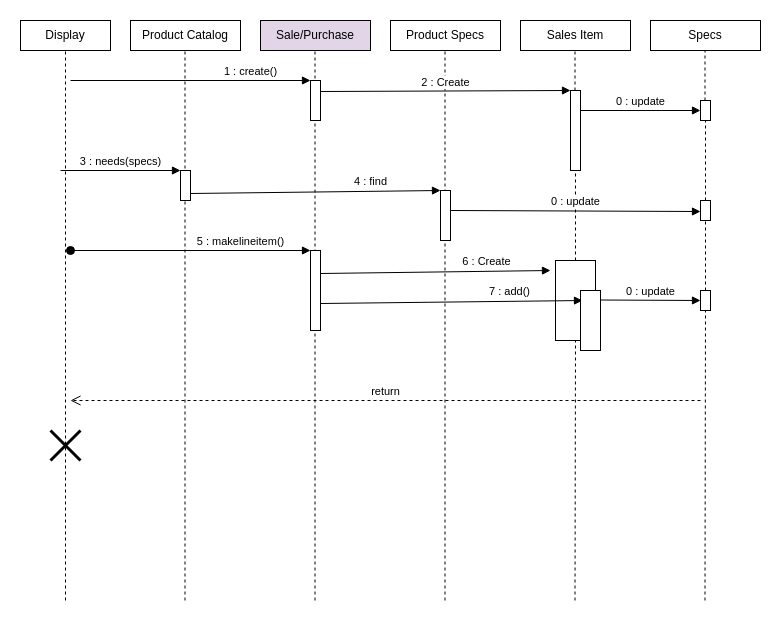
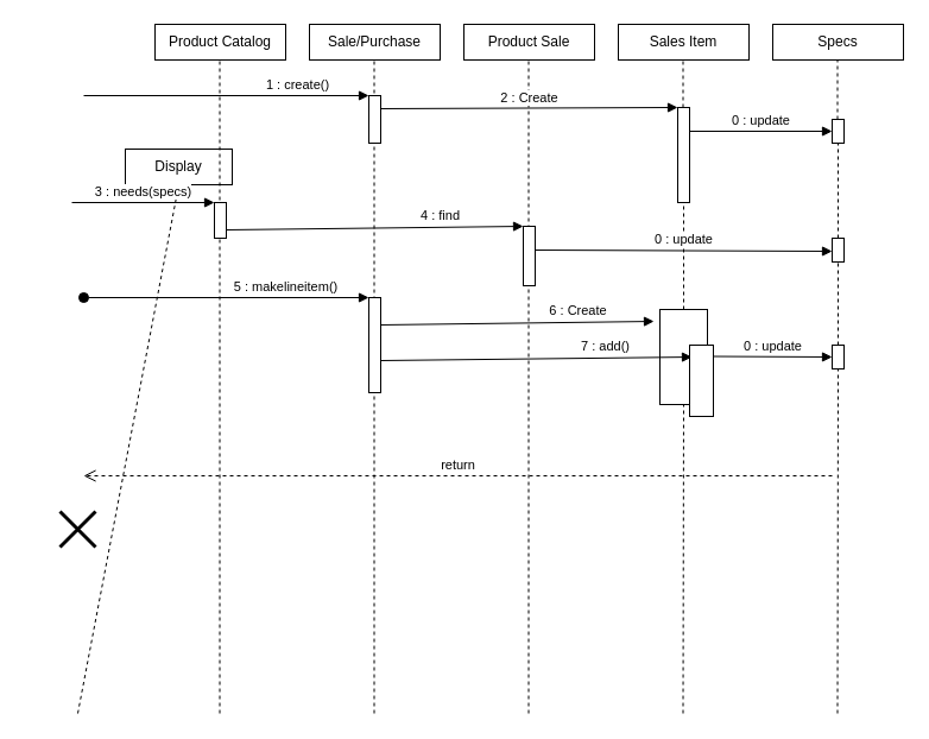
  <mxCell id="0" />
  <mxCell id="1" parent="0" />
- <mxCell id="2" value="Display" style="rounded=0;whiteSpace=wrap;html=1;" vertex="1" parent="1"><mxGeometry x="20" y="20" width="90" height="30" as="geometry" /></mxCell>
+ <mxCell id="2" value="Display" style="rounded=0;whiteSpace=wrap;html=1;" vertex="1" parent="1"><mxGeometry x="105" y="125" width="90" height="30" as="geometry" /></mxCell>
  <mxCell id="3" value="Product Catalog" style="rounded=0;whiteSpace=wrap;html=1;" vertex="1" parent="1"><mxGeometry x="130" y="20" width="110" height="30" as="geometry" /></mxCell>
- <mxCell id="4" value="Sale/Purchase" style="rounded=0;whiteSpace=wrap;html=1;fillColor=#e1d5e7;" vertex="1" parent="1"><mxGeometry x="260" y="20" width="110" height="30" as="geometry" /></mxCell>
- <mxCell id="5" value="Product Specs" style="rounded=0;whiteSpace=wrap;html=1;" vertex="1" parent="1"><mxGeometry x="390" y="20" width="110" height="30" as="geometry" /></mxCell>
+ <mxCell id="4" value="Sale/Purchase" style="rounded=0;whiteSpace=wrap;html=1;" vertex="1" parent="1"><mxGeometry x="260" y="20" width="110" height="30" as="geometry" /></mxCell>
+ <mxCell id="5" value="Product Sale" style="rounded=0;whiteSpace=wrap;html=1;" vertex="1" parent="1"><mxGeometry x="390" y="20" width="110" height="30" as="geometry" /></mxCell>
  <mxCell id="6" value="Sales Item" style="rounded=0;whiteSpace=wrap;html=1;" vertex="1" parent="1"><mxGeometry x="520" y="20" width="110" height="30" as="geometry" /></mxCell>
  <mxCell id="7" value="" style="endArrow=none;dashed=1;html=1;entryX=0.5;entryY=1;entryDx=0;entryDy=0;" edge="1" parent="1" target="2"><mxGeometry width="50" height="50" relative="1" as="geometry"><mxPoint x="65" y="600" as="sourcePoint" /><mxPoint x="80" y="110" as="targetPoint" /></mxGeometry></mxCell>
  <mxCell id="8" value="" style="endArrow=none;dashed=1;html=1;entryX=0.5;entryY=1;entryDx=0;entryDy=0;" edge="1" parent="1"><mxGeometry width="50" height="50" relative="1" as="geometry"><mxPoint x="184.5" y="600" as="sourcePoint" /><mxPoint x="184.5" y="50" as="targetPoint" /></mxGeometry></mxCell>
  <mxCell id="9" value="" style="endArrow=none;dashed=1;html=1;entryX=0.5;entryY=1;entryDx=0;entryDy=0;" edge="1" parent="1"><mxGeometry width="50" height="50" relative="1" as="geometry"><mxPoint x="314.5" y="600" as="sourcePoint" /><mxPoint x="314.5" y="50" as="targetPoint" /></mxGeometry></mxCell>
  <mxCell id="10" value="" style="endArrow=none;dashed=1;html=1;entryX=0.5;entryY=1;entryDx=0;entryDy=0;" edge="1" parent="1"><mxGeometry width="50" height="50" relative="1" as="geometry"><mxPoint x="444.5" y="600" as="sourcePoint" /><mxPoint x="444.5" y="50" as="targetPoint" /></mxGeometry></mxCell>
  <mxCell id="11" value="" style="endArrow=none;dashed=1;html=1;entryX=0.5;entryY=1;entryDx=0;entryDy=0;" edge="1" parent="1" source="24"><mxGeometry width="50" height="50" relative="1" as="geometry"><mxPoint x="574.5" y="600" as="sourcePoint" /><mxPoint x="574.5" y="50" as="targetPoint" /></mxGeometry></mxCell>
  <mxCell id="12" value="Specs" style="rounded=0;whiteSpace=wrap;html=1;" vertex="1" parent="1"><mxGeometry x="650" y="20" width="110" height="30" as="geometry" /></mxCell>
  <mxCell id="13" value="" style="endArrow=none;dashed=1;html=1;entryX=0.5;entryY=1;entryDx=0;entryDy=0;" edge="1" parent="1" source="34"><mxGeometry width="50" height="50" relative="1" as="geometry"><mxPoint x="704.5" y="600" as="sourcePoint" /><mxPoint x="704.5" y="50" as="targetPoint" /></mxGeometry></mxCell>
  <mxCell id="14" value="" style="html=1;points=[];perimeter=orthogonalPerimeter;" vertex="1" parent="1"><mxGeometry x="310" y="80" width="10" height="40" as="geometry" /></mxCell>
  <mxCell id="15" value="1 : create()" style="html=1;verticalAlign=bottom;endArrow=block;entryX=0;entryY=0;" edge="1" target="14" parent="1"><mxGeometry x="0.5" relative="1" as="geometry"><mxPoint y="80" as="sourcePoint" x="70" /><mxPoint as="offset" /></mxGeometry></mxCell>
  <mxCell id="16" value="2 : Create" style="html=1;verticalAlign=bottom;endArrow=block;entryX=0;entryY=0;exitX=1;exitY=0.275;exitDx=0;exitDy=0;exitPerimeter=0;" edge="1" target="24" parent="1" source="14"><mxGeometry relative="1" as="geometry"><mxPoint x="630" y="90" as="sourcePoint" /></mxGeometry></mxCell>
  <mxCell id="17" value="" style="html=1;points=[];perimeter=orthogonalPerimeter;" vertex="1" parent="1"><mxGeometry x="180" y="170" width="10" height="30" as="geometry" /></mxCell>
  <mxCell id="18" value="3 : needs(specs)" style="html=1;verticalAlign=bottom;startArrow=none;endArrow=block;startSize=8;startFill=0;" edge="1" target="17" parent="1"><mxGeometry relative="1" as="geometry"><mxPoint x="60" y="170" as="sourcePoint" /></mxGeometry></mxCell>
  <mxCell id="19" value="" style="html=1;points=[];perimeter=orthogonalPerimeter;" vertex="1" parent="1"><mxGeometry x="440" y="190" width="10" height="50" as="geometry" /></mxCell>
  <mxCell id="20" value="4 : find" style="html=1;verticalAlign=bottom;endArrow=block;entryX=0;entryY=0;exitX=1;exitY=0.767;exitDx=0;exitDy=0;exitPerimeter=0;" edge="1" target="19" parent="1" source="17"><mxGeometry x="0.44" y="1" relative="1" as="geometry"><mxPoint x="370" y="190" as="sourcePoint" /><mxPoint as="offset" /></mxGeometry></mxCell>
  <mxCell id="21" value="" style="html=1;points=[];perimeter=orthogonalPerimeter;" vertex="1" parent="1"><mxGeometry x="310" y="250" width="10" height="80" as="geometry" /></mxCell>
  <mxCell id="22" value="5 : makelineitem()" style="html=1;verticalAlign=bottom;startArrow=oval;endArrow=block;startSize=8;" edge="1" target="21" parent="1"><mxGeometry x="0.417" relative="1" as="geometry"><mxPoint y="250" as="sourcePoint" x="70" /><mxPoint as="offset" /></mxGeometry></mxCell>
  <mxCell id="23" value="6 : Create" style="html=1;verticalAlign=bottom;endArrow=block;exitX=1;exitY=0.767;exitDx=0;exitDy=0;exitPerimeter=0;" edge="1" parent="1"><mxGeometry x="0.44" y="1" relative="1" as="geometry"><mxPoint x="320" y="273.01" as="sourcePoint" /><mxPoint x="550" y="270" as="targetPoint" /><mxPoint as="offset" /></mxGeometry></mxCell>
  <mxCell id="24" value="" style="html=1;points=[];perimeter=orthogonalPerimeter;" vertex="1" parent="1"><mxGeometry x="570" y="90" width="10" height="80" as="geometry" /></mxCell>
  <mxCell id="25" value="" style="endArrow=none;dashed=1;html=1;entryX=0.5;entryY=1;entryDx=0;entryDy=0;" edge="1" parent="1" source="26" target="24"><mxGeometry width="50" height="50" relative="1" as="geometry"><mxPoint x="574.5" y="600" as="sourcePoint" /><mxPoint x="574.5" y="50" as="targetPoint" /></mxGeometry></mxCell>
  <mxCell id="26" value="" style="html=1;points=[];perimeter=orthogonalPerimeter;" vertex="1" parent="1"><mxGeometry x="555" y="260" width="40" height="80" as="geometry" /></mxCell>
  <mxCell id="27" value="" style="endArrow=none;dashed=1;html=1;entryX=0.5;entryY=1;entryDx=0;entryDy=0;" edge="1" parent="1" target="26"><mxGeometry width="50" height="50" relative="1" as="geometry"><mxPoint x="574.5" y="600" as="sourcePoint" /><mxPoint x="575" y="170" as="targetPoint" /></mxGeometry></mxCell>
  <mxCell id="28" value="7 : add()" style="html=1;verticalAlign=bottom;endArrow=block;exitX=1;exitY=0.767;exitDx=0;exitDy=0;exitPerimeter=0;entryX=0.1;entryY=0.167;entryDx=0;entryDy=0;entryPerimeter=0;" edge="1" parent="1" target="29"><mxGeometry x="0.44" y="1" relative="1" as="geometry"><mxPoint x="320" y="303.01" as="sourcePoint" /><mxPoint x="550" y="300" as="targetPoint" /><mxPoint as="offset" /></mxGeometry></mxCell>
  <mxCell id="29" value="" style="html=1;points=[];perimeter=orthogonalPerimeter;" vertex="1" parent="1"><mxGeometry x="580" y="290" width="20" height="60" as="geometry" /></mxCell>
  <mxCell id="30" value="0 : update" style="html=1;verticalAlign=bottom;startArrow=none;endArrow=block;startSize=8;startFill=0;" edge="1" parent="1"><mxGeometry relative="1" as="geometry"><mxPoint x="580" y="110" as="sourcePoint" /><mxPoint x="700" y="110" as="targetPoint" /></mxGeometry></mxCell>
  <mxCell id="31" value="0 : update" style="html=1;verticalAlign=bottom;startArrow=none;endArrow=block;startSize=8;startFill=0;" edge="1" parent="1"><mxGeometry relative="1" as="geometry"><mxPoint x="600" y="299.5" as="sourcePoint" /><mxPoint x="700" y="300" as="targetPoint" /></mxGeometry></mxCell>
  <mxCell id="32" value="0 : update" style="html=1;verticalAlign=bottom;startArrow=none;endArrow=block;startSize=8;startFill=0;" edge="1" parent="1"><mxGeometry relative="1" as="geometry"><mxPoint x="450" y="210" as="sourcePoint" /><mxPoint x="700" y="211" as="targetPoint" /></mxGeometry></mxCell>
  <mxCell id="33" value="" style="shape=umlDestroy;whiteSpace=wrap;html=1;strokeWidth=3;" vertex="1" parent="1"><mxGeometry x="50" y="430" width="30" height="30" as="geometry" /></mxCell>
  <mxCell id="34" value="" style="html=1;points=[];perimeter=orthogonalPerimeter;" vertex="1" parent="1"><mxGeometry x="700" y="100" width="10" height="20" as="geometry" /></mxCell>
  <mxCell id="35" value="" style="endArrow=none;dashed=1;html=1;entryX=0.5;entryY=1;entryDx=0;entryDy=0;" edge="1" parent="1" source="36" target="34"><mxGeometry width="50" height="50" relative="1" as="geometry"><mxPoint x="704.5" y="600" as="sourcePoint" /><mxPoint x="704.5" y="50" as="targetPoint" /></mxGeometry></mxCell>
  <mxCell id="36" value="" style="html=1;points=[];perimeter=orthogonalPerimeter;" vertex="1" parent="1"><mxGeometry x="700" y="200" width="10" height="20" as="geometry" /></mxCell>
  <mxCell id="37" value="" style="endArrow=none;dashed=1;html=1;entryX=0.5;entryY=1;entryDx=0;entryDy=0;" edge="1" parent="1" source="38" target="36"><mxGeometry width="50" height="50" relative="1" as="geometry"><mxPoint x="704.5" y="600" as="sourcePoint" /><mxPoint x="705" y="120" as="targetPoint" /></mxGeometry></mxCell>
  <mxCell id="38" value="" style="html=1;points=[];perimeter=orthogonalPerimeter;" vertex="1" parent="1"><mxGeometry x="700" y="290" width="10" height="20" as="geometry" /></mxCell>
  <mxCell id="39" value="" style="endArrow=none;dashed=1;html=1;entryX=0.5;entryY=1;entryDx=0;entryDy=0;" edge="1" parent="1" target="38"><mxGeometry width="50" height="50" relative="1" as="geometry"><mxPoint x="704.5" y="600" as="sourcePoint" /><mxPoint x="705" y="220" as="targetPoint" /></mxGeometry></mxCell>
  <mxCell id="40" value="return" style="html=1;verticalAlign=bottom;endArrow=open;dashed=1;endSize=8;" edge="1" parent="1"><mxGeometry relative="1" as="geometry"><mxPoint x="700" y="400" as="sourcePoint" /><mxPoint y="400" as="targetPoint" x="70" /></mxGeometry></mxCell>
